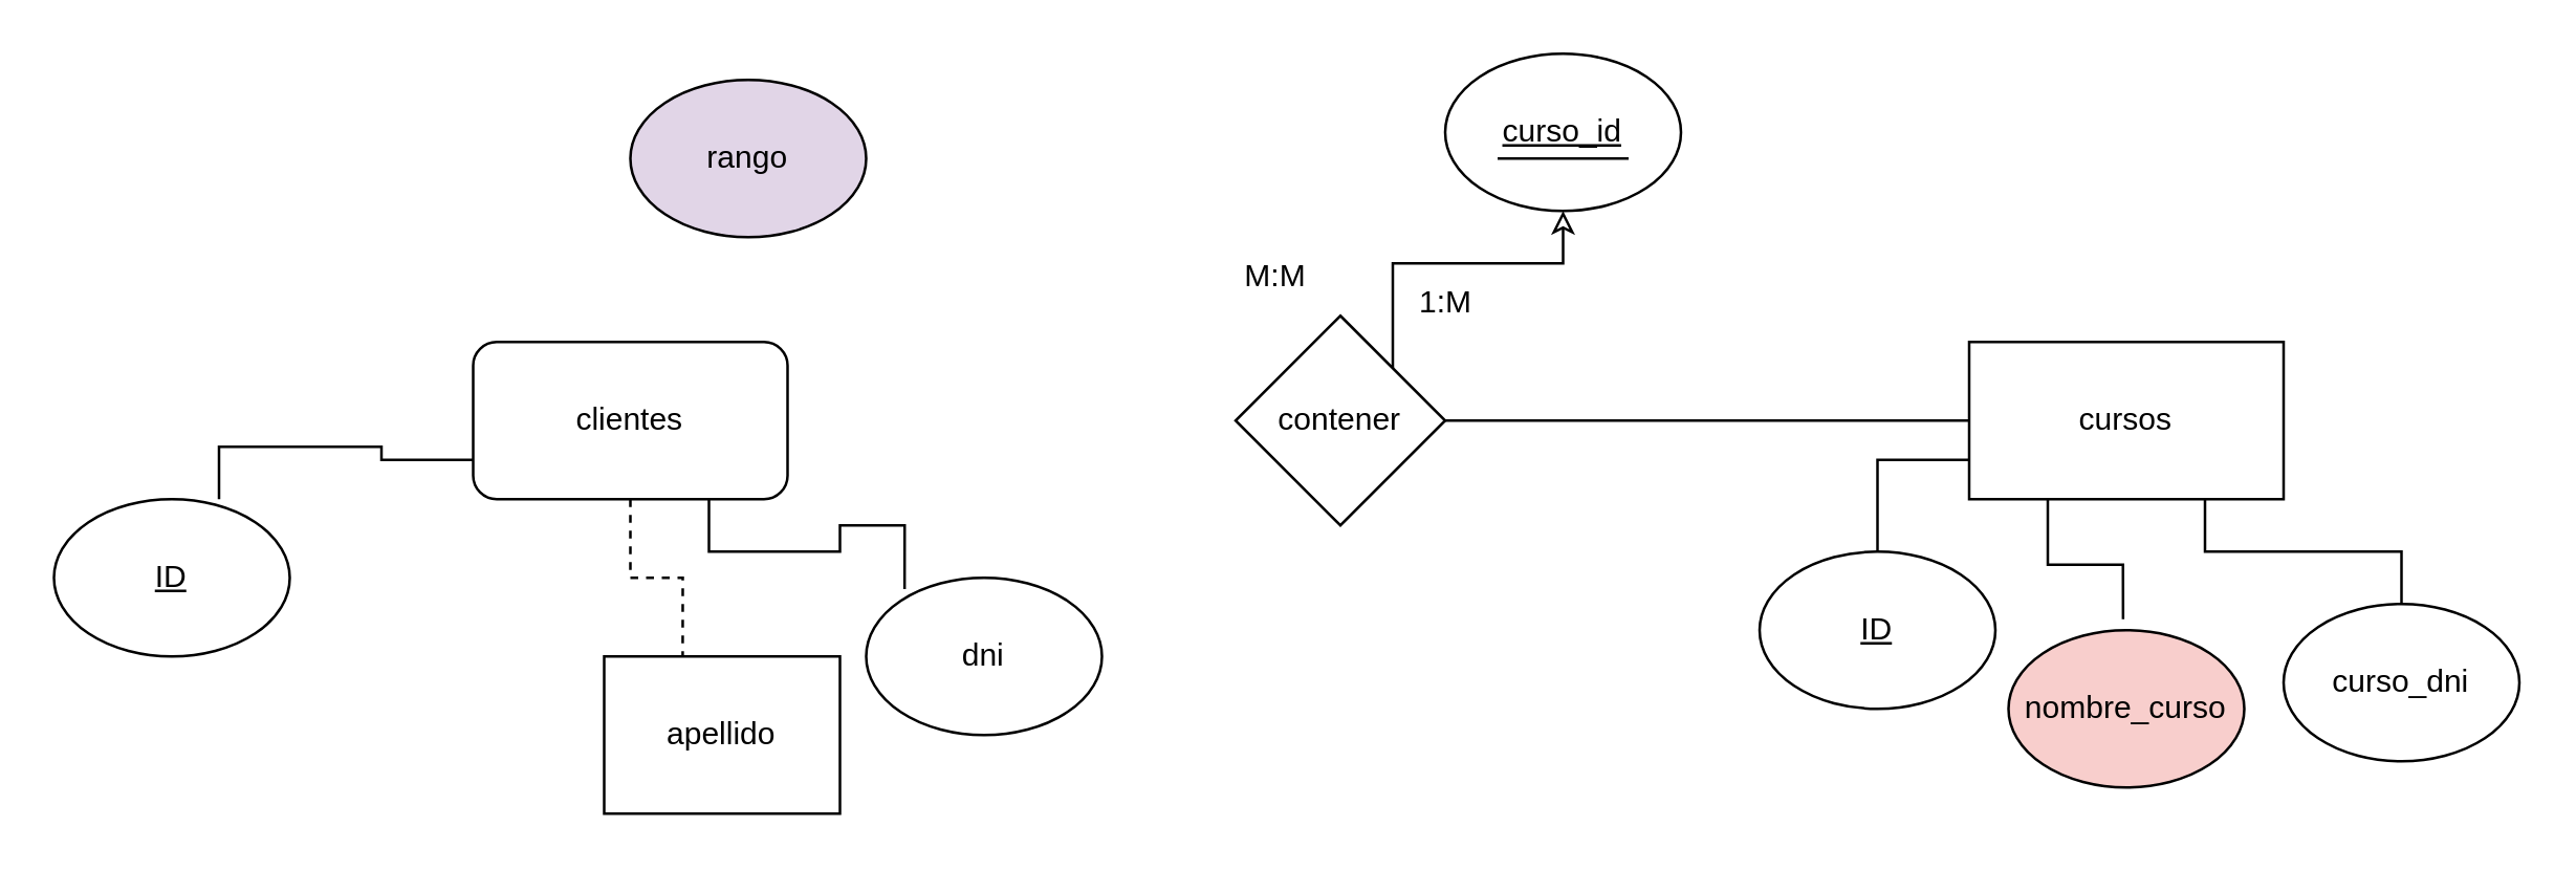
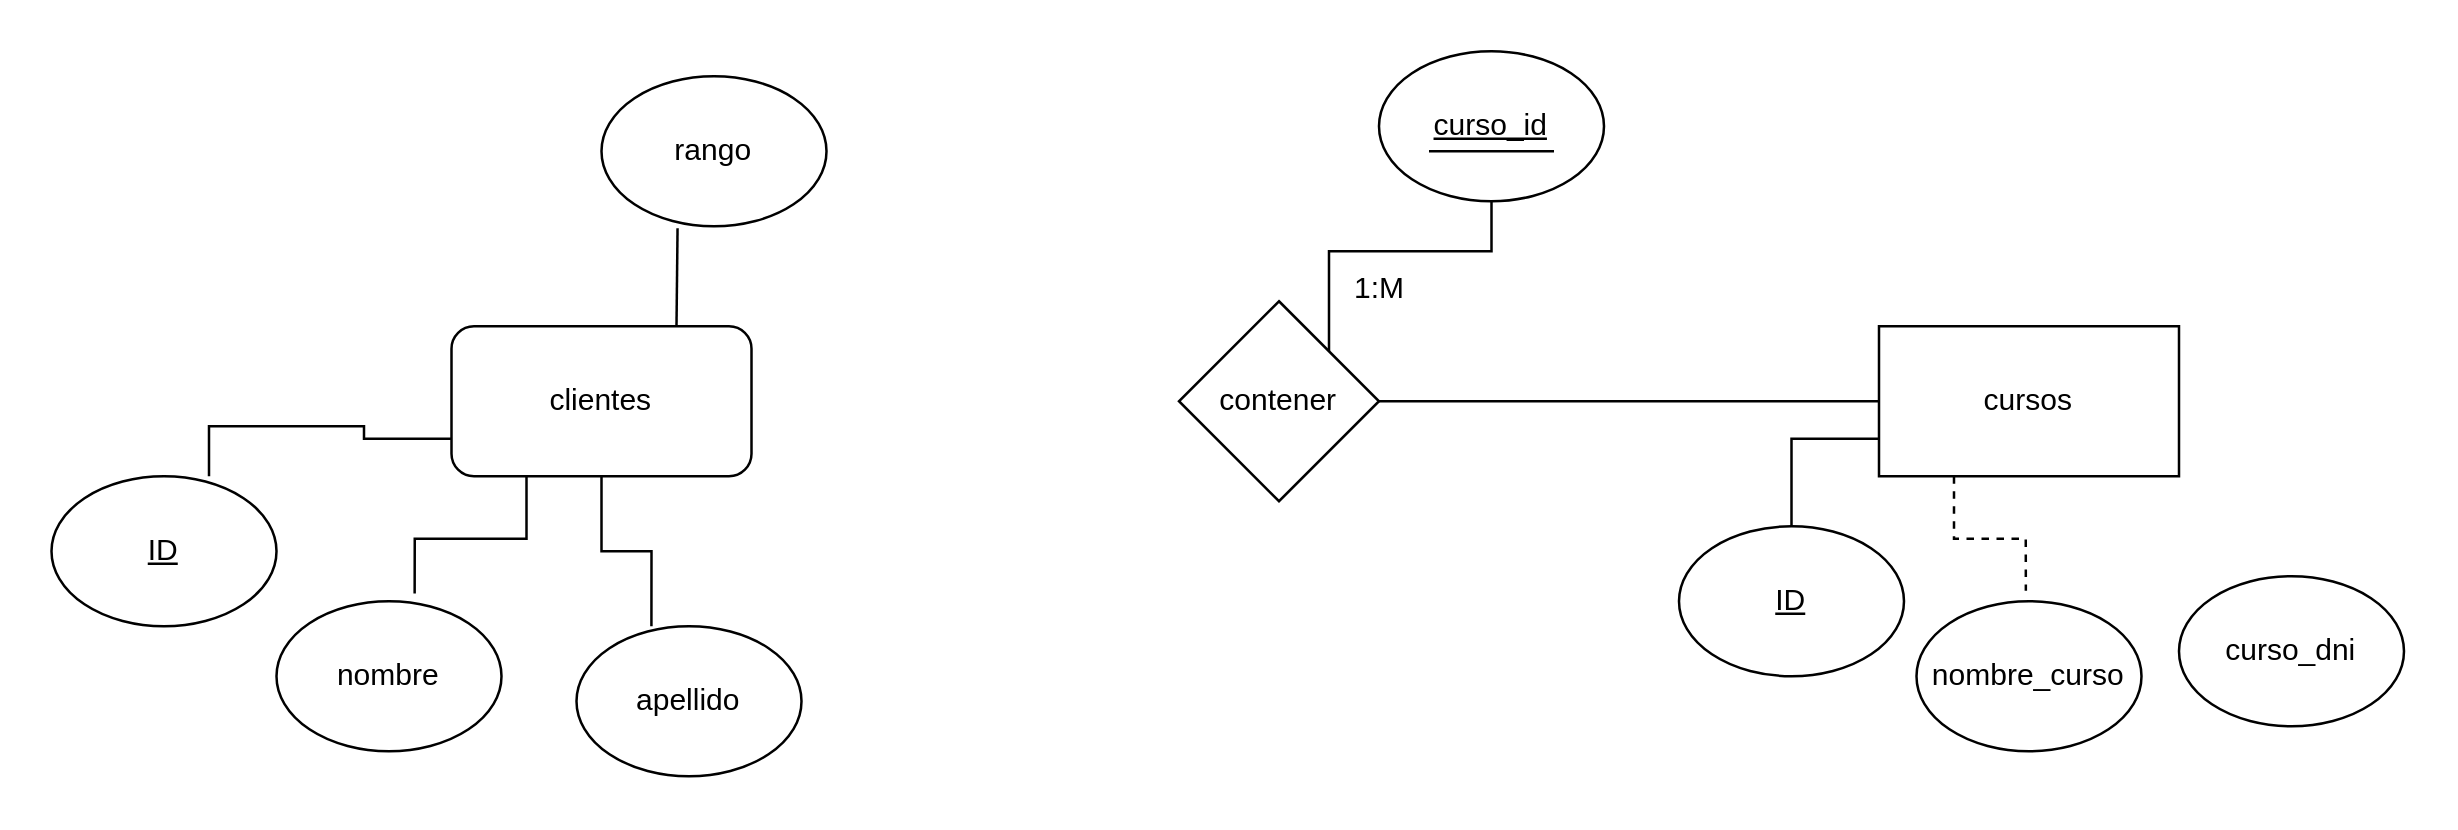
  <mxCell id="0" />
  <mxCell id="1" parent="0" />
  <mxCell id="2" value="" style="group" vertex="1" connectable="0" parent="1"><mxGeometry x="20" y="30" width="425" height="280" as="geometry" /></mxCell>
  <mxCell id="3" value="clientes" style="whiteSpace=wrap;html=1;rounded=1;" vertex="1" parent="2"><mxGeometry x="160" y="100" width="120" height="60" as="geometry" /></mxCell>
  <mxCell id="4" value="&lt;u&gt;ID&lt;/u&gt;" style="ellipse;whiteSpace=wrap;html=1;" vertex="1" parent="2"><mxGeometry y="160" width="90" height="60" as="geometry" /></mxCell>
- <mxCell id="6" value="apellido" style="whiteSpace=wrap;html=1;rounded=0;" vertex="1" parent="2"><mxGeometry x="210" y="220" width="90" height="60" as="geometry" /></mxCell>
- <mxCell id="7" value="dni" style="ellipse;whiteSpace=wrap;html=1;" vertex="1" parent="2"><mxGeometry x="310" y="190" width="90" height="60" as="geometry" /></mxCell>
- <mxCell id="8" value="rango" style="ellipse;whiteSpace=wrap;html=1;fillColor=#e1d5e7;" vertex="1" parent="2"><mxGeometry x="220" width="90" height="60" as="geometry" /></mxCell>
+ <mxCell id="5" value="nombre" style="ellipse;whiteSpace=wrap;html=1;" vertex="1" parent="2"><mxGeometry x="90" y="210" width="90" height="60" as="geometry" /></mxCell>
+ <mxCell id="6" value="apellido" style="ellipse;whiteSpace=wrap;html=1;" vertex="1" parent="2"><mxGeometry x="210" y="220" width="90" height="60" as="geometry" /></mxCell>
+ <mxCell id="8" value="rango" style="ellipse;whiteSpace=wrap;html=1;" vertex="1" parent="2"><mxGeometry x="220" width="90" height="60" as="geometry" /></mxCell>
  <mxCell id="9" style="edgeStyle=orthogonalEdgeStyle;rounded=0;orthogonalLoop=1;jettySize=auto;html=1;exitX=0;exitY=0.75;exitDx=0;exitDy=0;entryX=0.7;entryY=0;entryDx=0;entryDy=0;entryPerimeter=0;endArrow=none;endFill=0;" edge="1" parent="2" source="3" target="4"><mxGeometry relative="1" as="geometry" /></mxCell>
- <mxCell id="11" style="edgeStyle=orthogonalEdgeStyle;rounded=0;orthogonalLoop=1;jettySize=auto;html=1;exitX=0.5;exitY=1;exitDx=0;exitDy=0;entryX=0.333;entryY=0;entryDx=0;entryDy=0;entryPerimeter=0;endArrow=none;endFill=0;dashed=1;" edge="1" parent="2" source="3" target="6"><mxGeometry relative="1" as="geometry" /></mxCell>
- <mxCell id="12" style="edgeStyle=orthogonalEdgeStyle;rounded=0;orthogonalLoop=1;jettySize=auto;html=1;exitX=0.75;exitY=1;exitDx=0;exitDy=0;entryX=0.163;entryY=0.071;entryDx=0;entryDy=0;entryPerimeter=0;endArrow=none;endFill=0;" edge="1" parent="2" source="3" target="7"><mxGeometry relative="1" as="geometry" /></mxCell>
+ <mxCell id="10" style="edgeStyle=orthogonalEdgeStyle;rounded=0;orthogonalLoop=1;jettySize=auto;html=1;exitX=0.25;exitY=1;exitDx=0;exitDy=0;entryX=0.614;entryY=-0.052;entryDx=0;entryDy=0;entryPerimeter=0;endArrow=none;endFill=0;" edge="1" parent="2" source="3" target="5"><mxGeometry relative="1" as="geometry" /></mxCell>
+ <mxCell id="11" style="edgeStyle=orthogonalEdgeStyle;rounded=0;orthogonalLoop=1;jettySize=auto;html=1;exitX=0.5;exitY=1;exitDx=0;exitDy=0;entryX=0.333;entryY=0;entryDx=0;entryDy=0;entryPerimeter=0;endArrow=none;endFill=0;" edge="1" parent="2" source="3" target="6"><mxGeometry relative="1" as="geometry" /></mxCell>
+ <mxCell id="13" style="edgeStyle=orthogonalEdgeStyle;rounded=0;orthogonalLoop=1;jettySize=auto;html=1;exitX=0.75;exitY=0;exitDx=0;exitDy=0;entryX=0.338;entryY=1.014;entryDx=0;entryDy=0;entryPerimeter=0;endArrow=none;endFill=0;" edge="1" parent="2" source="3" target="8"><mxGeometry relative="1" as="geometry" /></mxCell>
  <mxCell id="14" value="" style="group" vertex="1" connectable="0" parent="1"><mxGeometry x="671" y="130" width="290" height="170" as="geometry" /></mxCell>
  <mxCell id="15" style="edgeStyle=orthogonalEdgeStyle;rounded=0;orthogonalLoop=1;jettySize=auto;html=1;exitX=0;exitY=0.75;exitDx=0;exitDy=0;entryX=0.5;entryY=0;entryDx=0;entryDy=0;endArrow=none;endFill=0;" edge="1" parent="14" source="17" target="18"><mxGeometry relative="1" as="geometry" /></mxCell>
- <mxCell id="16" style="edgeStyle=orthogonalEdgeStyle;rounded=0;orthogonalLoop=1;jettySize=auto;html=1;exitX=0.75;exitY=1;exitDx=0;exitDy=0;entryX=0.5;entryY=0;entryDx=0;entryDy=0;endArrow=none;endFill=0;" edge="1" parent="14" source="17" target="20"><mxGeometry relative="1" as="geometry" /></mxCell>
  <mxCell id="17" value="cursos" style="rounded=0;whiteSpace=wrap;html=1;" vertex="1" parent="14"><mxGeometry x="80" width="120" height="60" as="geometry" /></mxCell>
  <mxCell id="18" value="&lt;u&gt;ID&lt;/u&gt;" style="ellipse;whiteSpace=wrap;html=1;" vertex="1" parent="14"><mxGeometry y="80" width="90" height="60" as="geometry" /></mxCell>
- <mxCell id="19" value="nombre_curso" style="ellipse;whiteSpace=wrap;html=1;fillColor=#f8cecc;" vertex="1" parent="14"><mxGeometry x="95" y="110" width="90" height="60" as="geometry" /></mxCell>
+ <mxCell id="19" value="nombre_curso" style="ellipse;whiteSpace=wrap;html=1;" vertex="1" parent="14"><mxGeometry x="95" y="110" width="90" height="60" as="geometry" /></mxCell>
  <mxCell id="20" value="curso_dni" style="ellipse;whiteSpace=wrap;html=1;" vertex="1" parent="14"><mxGeometry x="200" y="100" width="90" height="60" as="geometry" /></mxCell>
- <mxCell id="21" style="edgeStyle=orthogonalEdgeStyle;rounded=0;orthogonalLoop=1;jettySize=auto;html=1;exitX=0.25;exitY=1;exitDx=0;exitDy=0;entryX=0.486;entryY=-0.07;entryDx=0;entryDy=0;entryPerimeter=0;endArrow=none;endFill=0;" edge="1" parent="14" source="17" target="19"><mxGeometry relative="1" as="geometry" /></mxCell>
+ <mxCell id="21" style="edgeStyle=orthogonalEdgeStyle;rounded=0;orthogonalLoop=1;jettySize=auto;html=1;exitX=0.25;exitY=1;exitDx=0;exitDy=0;entryX=0.486;entryY=-0.07;entryDx=0;entryDy=0;entryPerimeter=0;endArrow=none;endFill=0;dashed=1;" edge="1" parent="14" source="17" target="19"><mxGeometry relative="1" as="geometry" /></mxCell>
  <mxCell id="22" style="edgeStyle=orthogonalEdgeStyle;rounded=0;orthogonalLoop=1;jettySize=auto;html=1;exitX=1;exitY=0.5;exitDx=0;exitDy=0;endArrow=none;endFill=0;" edge="1" parent="1" source="24" target="17"><mxGeometry relative="1" as="geometry" /></mxCell>
- <mxCell id="23" style="edgeStyle=orthogonalEdgeStyle;rounded=0;orthogonalLoop=1;jettySize=auto;html=1;exitX=1;exitY=0;exitDx=0;exitDy=0;entryX=0.5;entryY=1;entryDx=0;entryDy=0;endArrow=classic;endFill=0;" edge="1" parent="1" source="24" target="27"><mxGeometry relative="1" as="geometry" /></mxCell>
+ <mxCell id="23" style="edgeStyle=orthogonalEdgeStyle;rounded=0;orthogonalLoop=1;jettySize=auto;html=1;exitX=1;exitY=0;exitDx=0;exitDy=0;entryX=0.5;entryY=1;entryDx=0;entryDy=0;endArrow=none;endFill=0;" edge="1" parent="1" source="24" target="27"><mxGeometry relative="1" as="geometry" /></mxCell>
  <mxCell id="24" value="contener" style="rhombus;whiteSpace=wrap;html=1;" vertex="1" parent="1"><mxGeometry x="471" y="120" width="80" height="80" as="geometry" /></mxCell>
  <mxCell id="25" value="1:M" style="text;html=1;align=center;verticalAlign=middle;resizable=0;points=[];autosize=1;strokeColor=none;fillColor=none;" vertex="1" parent="1"><mxGeometry x="531" y="100" width="40" height="30" as="geometry" /></mxCell>
- <mxCell id="26" value="M:M" style="text;html=1;align=center;verticalAlign=middle;resizable=0;points=[];autosize=1;strokeColor=none;fillColor=none;" vertex="1" parent="1"><mxGeometry x="461" y="90" width="50" height="30" as="geometry" /></mxCell>
  <mxCell id="27" value="&lt;u&gt;curso_id&lt;/u&gt;" style="ellipse;whiteSpace=wrap;html=1;" vertex="1" parent="1"><mxGeometry x="551" y="20" width="90" height="60" as="geometry" /></mxCell>
  <mxCell id="28" value="" style="endArrow=none;html=1;rounded=0;" edge="1" parent="1"><mxGeometry width="50" height="50" relative="1" as="geometry"><mxPoint x="571" y="60" as="sourcePoint" /><mxPoint x="621" y="60" as="targetPoint" /></mxGeometry></mxCell>
